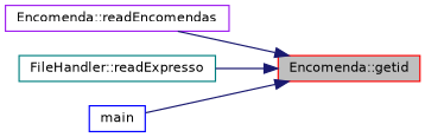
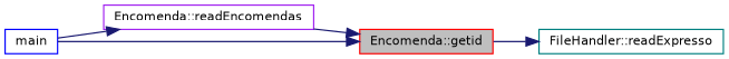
  digraph {
    rankdir=RL
    node [fillcolor=white fontname=Helvetica fontsize=10 shape=box style=filled]
    edge [color=midnightblue dir=back fontname=Helvetica fontsize=10 labelfontname=Helvetica labelfontsize=10 style=solid]
    n1 [color=red fillcolor=grey75 fontcolor=black height=0.2 label="Encomenda::getid" width=0.4]
    n2 [color=purple height=0.2 label="Encomenda::readEncomendas" width=0.4]
    n3 [color=teal height=0.2 label="FileHandler::readExpresso" width=0.4]
    n4 [color=blue height=0.2 label=main width=0.4]
    n1 -> n2
-   n1 -> n3
+   n3 -> n1
    n1 -> n4
+   n2 -> n4
  }
